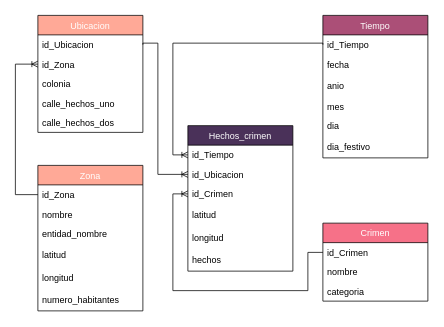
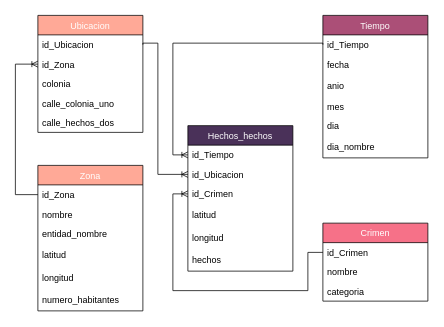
  <mxCell id="0" />
  <mxCell id="1" parent="0" />
  <mxCell id="2" value="Crimen" style="swimlane;fontStyle=0;childLayout=stackLayout;horizontal=1;startSize=26;fillColor=#F67188;horizontalStack=0;resizeParent=1;resizeParentMax=0;resizeLast=0;collapsible=1;marginBottom=0;fontColor=#FFFFFF;" parent="1" vertex="1"><mxGeometry x="430" y="297" width="140" height="104" as="geometry" /></mxCell>
  <mxCell id="3" value="id_Crimen" style="text;strokeColor=none;fillColor=none;align=left;verticalAlign=top;spacingLeft=4;spacingRight=4;overflow=hidden;rotatable=0;points=[[0,0.5],[1,0.5]];portConstraint=eastwest;" parent="2" vertex="1"><mxGeometry y="26" width="140" height="26" as="geometry" /></mxCell>
  <mxCell id="4" value="nombre" style="text;strokeColor=none;fillColor=none;align=left;verticalAlign=top;spacingLeft=4;spacingRight=4;overflow=hidden;rotatable=0;points=[[0,0.5],[1,0.5]];portConstraint=eastwest;" parent="2" vertex="1"><mxGeometry y="52" width="140" height="26" as="geometry" /></mxCell>
  <mxCell id="5" value="categoria" style="text;strokeColor=none;fillColor=none;align=left;verticalAlign=top;spacingLeft=4;spacingRight=4;overflow=hidden;rotatable=0;points=[[0,0.5],[1,0.5]];portConstraint=eastwest;" parent="2" vertex="1"><mxGeometry y="78" width="140" height="26" as="geometry" /></mxCell>
  <mxCell id="6" value="Tiempo" style="swimlane;fontStyle=0;childLayout=stackLayout;horizontal=1;startSize=26;fillColor=#AB4F77;horizontalStack=0;resizeParent=1;resizeParentMax=0;resizeLast=0;collapsible=1;marginBottom=0;fontColor=#FFFFFF;" parent="1" vertex="1"><mxGeometry x="430" y="20" width="140" height="190" as="geometry" /></mxCell>
  <mxCell id="7" value="id_Tiempo" style="text;strokeColor=none;fillColor=none;align=left;verticalAlign=top;spacingLeft=4;spacingRight=4;overflow=hidden;rotatable=0;points=[[0,0.5],[1,0.5]];portConstraint=eastwest;" parent="6" vertex="1"><mxGeometry y="26" width="140" height="26" as="geometry" /></mxCell>
  <mxCell id="8" value="fecha" style="text;strokeColor=none;fillColor=none;align=left;verticalAlign=top;spacingLeft=4;spacingRight=4;overflow=hidden;rotatable=0;points=[[0,0.5],[1,0.5]];portConstraint=eastwest;" parent="6" vertex="1"><mxGeometry y="52" width="140" height="26" as="geometry" /></mxCell>
  <mxCell id="9" value="anio" style="text;strokeColor=none;fillColor=none;align=left;verticalAlign=middle;spacingLeft=4;spacingRight=4;overflow=hidden;points=[[0,0.5],[1,0.5]];portConstraint=eastwest;rotatable=0;" parent="6" vertex="1"><mxGeometry y="78" width="140" height="30" as="geometry" /></mxCell>
  <mxCell id="10" value="mes" style="text;strokeColor=none;fillColor=none;align=left;verticalAlign=top;spacingLeft=4;spacingRight=4;overflow=hidden;rotatable=0;points=[[0,0.5],[1,0.5]];portConstraint=eastwest;" parent="6" vertex="1"><mxGeometry y="108" width="140" height="26" as="geometry" /></mxCell>
  <mxCell id="11" value="dia" style="text;strokeColor=none;fillColor=none;align=left;verticalAlign=top;spacingLeft=4;spacingRight=4;overflow=hidden;rotatable=0;points=[[0,0.5],[1,0.5]];portConstraint=eastwest;" parent="6" vertex="1"><mxGeometry y="134" width="140" height="26" as="geometry" /></mxCell>
- <mxCell id="12" value="dia_festivo" style="text;strokeColor=none;fillColor=none;align=left;verticalAlign=middle;spacingLeft=4;spacingRight=4;overflow=hidden;points=[[0,0.5],[1,0.5]];portConstraint=eastwest;rotatable=0;" parent="6" vertex="1"><mxGeometry y="160" width="140" height="30" as="geometry" /></mxCell>
- <mxCell id="13" value="Hechos_crimen" style="swimlane;fontStyle=0;childLayout=stackLayout;horizontal=1;startSize=26;fillColor=#4A3159;horizontalStack=0;resizeParent=1;resizeParentMax=0;resizeLast=0;collapsible=1;marginBottom=0;fontColor=#FFFFFF;" parent="1" vertex="1"><mxGeometry x="250" y="167" width="140" height="194" as="geometry" /></mxCell>
+ <mxCell id="12" value="dia_nombre" style="text;strokeColor=none;fillColor=none;align=left;verticalAlign=middle;spacingLeft=4;spacingRight=4;overflow=hidden;points=[[0,0.5],[1,0.5]];portConstraint=eastwest;rotatable=0;" parent="6" vertex="1"><mxGeometry y="160" width="140" height="30" as="geometry" /></mxCell>
+ <mxCell id="13" value="Hechos_hechos" style="swimlane;fontStyle=0;childLayout=stackLayout;horizontal=1;startSize=26;fillColor=#4A3159;horizontalStack=0;resizeParent=1;resizeParentMax=0;resizeLast=0;collapsible=1;marginBottom=0;fontColor=#FFFFFF;" parent="1" vertex="1"><mxGeometry x="250" y="167" width="140" height="194" as="geometry" /></mxCell>
  <mxCell id="14" value="id_Tiempo  " style="text;strokeColor=none;fillColor=none;align=left;verticalAlign=top;spacingLeft=4;spacingRight=4;overflow=hidden;rotatable=0;points=[[0,0.5],[1,0.5]];portConstraint=eastwest;" parent="13" vertex="1"><mxGeometry y="26" width="140" height="26" as="geometry" /></mxCell>
  <mxCell id="15" value="id_Ubicacion" style="text;strokeColor=none;fillColor=none;align=left;verticalAlign=top;spacingLeft=4;spacingRight=4;overflow=hidden;rotatable=0;points=[[0,0.5],[1,0.5]];portConstraint=eastwest;" parent="13" vertex="1"><mxGeometry y="52" width="140" height="26" as="geometry" /></mxCell>
  <mxCell id="16" value="id_Crimen" style="text;strokeColor=none;fillColor=none;align=left;verticalAlign=top;spacingLeft=4;spacingRight=4;overflow=hidden;rotatable=0;points=[[0,0.5],[1,0.5]];portConstraint=eastwest;" parent="13" vertex="1"><mxGeometry y="78" width="140" height="26" as="geometry" /></mxCell>
  <mxCell id="17" value="latitud" style="text;strokeColor=none;fillColor=none;align=left;verticalAlign=middle;spacingLeft=4;spacingRight=4;overflow=hidden;points=[[0,0.5],[1,0.5]];portConstraint=eastwest;rotatable=0;" parent="13" vertex="1"><mxGeometry y="104" width="140" height="30" as="geometry" /></mxCell>
  <mxCell id="18" value="longitud" style="text;strokeColor=none;fillColor=none;align=left;verticalAlign=middle;spacingLeft=4;spacingRight=4;overflow=hidden;points=[[0,0.5],[1,0.5]];portConstraint=eastwest;rotatable=0;" parent="13" vertex="1"><mxGeometry y="134" width="140" height="30" as="geometry" /></mxCell>
  <mxCell id="19" value="hechos" style="text;strokeColor=none;fillColor=none;align=left;verticalAlign=middle;spacingLeft=4;spacingRight=4;overflow=hidden;points=[[0,0.5],[1,0.5]];portConstraint=eastwest;rotatable=0;" parent="13" vertex="1"><mxGeometry y="164" width="140" height="30" as="geometry" /></mxCell>
  <mxCell id="20" value="Zona" style="swimlane;fontStyle=0;childLayout=stackLayout;horizontal=1;startSize=26;fillColor=#FFA997;horizontalStack=0;resizeParent=1;resizeParentMax=0;resizeLast=0;collapsible=1;marginBottom=0;fontColor=#FFFFFF;" parent="1" vertex="1"><mxGeometry x="50" y="220" width="140" height="194" as="geometry" /></mxCell>
  <mxCell id="21" value="id_Zona" style="text;strokeColor=none;fillColor=none;align=left;verticalAlign=top;spacingLeft=4;spacingRight=4;overflow=hidden;rotatable=0;points=[[0,0.5],[1,0.5]];portConstraint=eastwest;" parent="20" vertex="1"><mxGeometry y="26" width="140" height="26" as="geometry" /></mxCell>
  <mxCell id="22" value="nombre" style="text;strokeColor=none;fillColor=none;align=left;verticalAlign=top;spacingLeft=4;spacingRight=4;overflow=hidden;rotatable=0;points=[[0,0.5],[1,0.5]];portConstraint=eastwest;" parent="20" vertex="1"><mxGeometry y="52" width="140" height="26" as="geometry" /></mxCell>
  <mxCell id="23" value="entidad_nombre" style="text;strokeColor=none;fillColor=none;align=left;verticalAlign=top;spacingLeft=4;spacingRight=4;overflow=hidden;rotatable=0;points=[[0,0.5],[1,0.5]];portConstraint=eastwest;" parent="20" vertex="1"><mxGeometry y="78" width="140" height="26" as="geometry" /></mxCell>
  <mxCell id="24" value="latitud" style="text;strokeColor=none;fillColor=none;align=left;verticalAlign=middle;spacingLeft=4;spacingRight=4;overflow=hidden;points=[[0,0.5],[1,0.5]];portConstraint=eastwest;rotatable=0;" parent="20" vertex="1"><mxGeometry y="104" width="140" height="30" as="geometry" /></mxCell>
  <mxCell id="25" value="longitud" style="text;strokeColor=none;fillColor=none;align=left;verticalAlign=middle;spacingLeft=4;spacingRight=4;overflow=hidden;points=[[0,0.5],[1,0.5]];portConstraint=eastwest;rotatable=0;" parent="20" vertex="1"><mxGeometry y="134" width="140" height="30" as="geometry" /></mxCell>
  <mxCell id="26" value="numero_habitantes" style="text;strokeColor=none;fillColor=none;align=left;verticalAlign=middle;spacingLeft=4;spacingRight=4;overflow=hidden;points=[[0,0.5],[1,0.5]];portConstraint=eastwest;rotatable=0;" parent="20" vertex="1"><mxGeometry y="164" width="140" height="30" as="geometry" /></mxCell>
  <mxCell id="27" value="Ubicacion" style="swimlane;fontStyle=0;childLayout=stackLayout;horizontal=1;startSize=26;fillColor=#FFA997;horizontalStack=0;resizeParent=1;resizeParentMax=0;resizeLast=0;collapsible=1;marginBottom=0;fontColor=#FFFFFF;" parent="1" vertex="1"><mxGeometry x="50" y="20" width="140" height="156" as="geometry" /></mxCell>
  <mxCell id="28" value="id_Ubicacion" style="text;strokeColor=none;fillColor=none;align=left;verticalAlign=top;spacingLeft=4;spacingRight=4;overflow=hidden;rotatable=0;points=[[0,0.5],[1,0.5]];portConstraint=eastwest;" parent="27" vertex="1"><mxGeometry y="26" width="140" height="26" as="geometry" /></mxCell>
  <mxCell id="29" value="id_Zona" style="text;strokeColor=none;fillColor=none;align=left;verticalAlign=top;spacingLeft=4;spacingRight=4;overflow=hidden;rotatable=0;points=[[0,0.5],[1,0.5]];portConstraint=eastwest;" parent="27" vertex="1"><mxGeometry y="52" width="140" height="26" as="geometry" /></mxCell>
  <mxCell id="30" value="colonia" style="text;strokeColor=none;fillColor=none;align=left;verticalAlign=top;spacingLeft=4;spacingRight=4;overflow=hidden;rotatable=0;points=[[0,0.5],[1,0.5]];portConstraint=eastwest;" parent="27" vertex="1"><mxGeometry y="78" width="140" height="26" as="geometry" /></mxCell>
- <mxCell id="31" value="calle_hechos_uno" style="text;strokeColor=none;fillColor=none;align=left;verticalAlign=top;spacingLeft=4;spacingRight=4;overflow=hidden;rotatable=0;points=[[0,0.5],[1,0.5]];portConstraint=eastwest;" parent="27" vertex="1"><mxGeometry y="104" width="140" height="26" as="geometry" /></mxCell>
+ <mxCell id="31" value="calle_colonia_uno" style="text;strokeColor=none;fillColor=none;align=left;verticalAlign=top;spacingLeft=4;spacingRight=4;overflow=hidden;rotatable=0;points=[[0,0.5],[1,0.5]];portConstraint=eastwest;" parent="27" vertex="1"><mxGeometry y="104" width="140" height="26" as="geometry" /></mxCell>
  <mxCell id="32" value="calle_hechos_dos" style="text;strokeColor=none;fillColor=none;align=left;verticalAlign=top;spacingLeft=4;spacingRight=4;overflow=hidden;rotatable=0;points=[[0,0.5],[1,0.5]];portConstraint=eastwest;" parent="27" vertex="1"><mxGeometry y="130" width="140" height="26" as="geometry" /></mxCell>
  <mxCell id="33" value="" style="edgeStyle=orthogonalEdgeStyle;fontSize=12;html=1;endArrow=ERoneToMany;rounded=0;labelBackgroundColor=none;fontColor=#000000;exitX=0;exitY=0.5;exitDx=0;exitDy=0;entryX=0;entryY=0.5;entryDx=0;entryDy=0;" parent="1" source="21" target="29" edge="1"><mxGeometry width="100" height="100" relative="1" as="geometry"><mxPoint x="50" y="285" as="sourcePoint" /><mxPoint x="50" y="47" as="targetPoint" /><Array as="points"><mxPoint x="20" y="259" /><mxPoint x="20" y="85" /></Array></mxGeometry></mxCell>
  <mxCell id="34" value="" style="edgeStyle=orthogonalEdgeStyle;fontSize=12;html=1;endArrow=ERoneToMany;rounded=0;labelBackgroundColor=none;fontColor=#000000;exitX=1;exitY=0.5;exitDx=0;exitDy=0;entryX=0;entryY=0.5;entryDx=0;entryDy=0;" parent="1" source="28" target="15" edge="1"><mxGeometry width="100" height="100" relative="1" as="geometry"><mxPoint x="280" y="137" as="sourcePoint" /><mxPoint x="380" y="37" as="targetPoint" /><Array as="points"><mxPoint x="190" y="57" /><mxPoint x="210" y="57" /><mxPoint x="210" y="232" /></Array></mxGeometry></mxCell>
  <mxCell id="35" value="" style="edgeStyle=orthogonalEdgeStyle;fontSize=12;html=1;endArrow=ERoneToMany;rounded=0;labelBackgroundColor=none;fontColor=#000000;entryX=0;entryY=0.5;entryDx=0;entryDy=0;exitX=0;exitY=0.5;exitDx=0;exitDy=0;" parent="1" source="3" target="16" edge="1"><mxGeometry width="100" height="100" relative="1" as="geometry"><mxPoint x="220" y="357" as="sourcePoint" /><mxPoint x="270" y="509" as="targetPoint" /><Array as="points"><mxPoint x="410" y="336" /><mxPoint x="410" y="387" /><mxPoint x="230" y="387" /><mxPoint x="230" y="258" /></Array></mxGeometry></mxCell>
  <mxCell id="36" value="" style="edgeStyle=orthogonalEdgeStyle;fontSize=12;html=1;endArrow=ERoneToMany;rounded=0;labelBackgroundColor=none;fontColor=#000000;entryX=0;entryY=0.5;entryDx=0;entryDy=0;exitX=0;exitY=0.5;exitDx=0;exitDy=0;" parent="1" source="7" target="14" edge="1"><mxGeometry width="100" height="100" relative="1" as="geometry"><mxPoint x="343.5" y="91" as="sourcePoint" /><mxPoint x="343.5" y="-43" as="targetPoint" /><Array as="points"><mxPoint x="430" y="57" /><mxPoint x="230" y="57" /><mxPoint x="230" y="206" /></Array></mxGeometry></mxCell>
